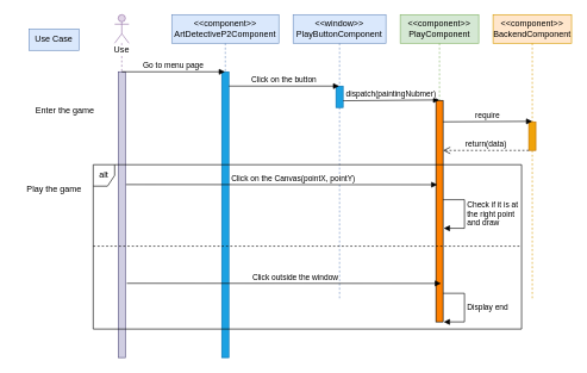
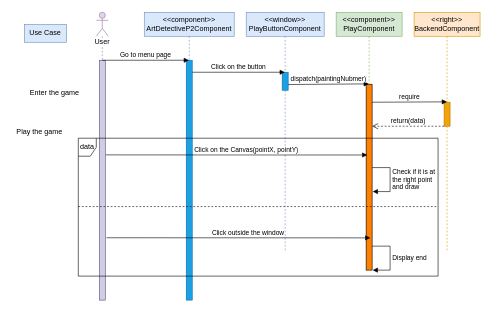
  <mxCell id="0" />
  <mxCell id="1" parent="0" />
- <mxCell id="2" value="Use" style="shape=umlLifeline;participant=umlActor;perimeter=lifelinePerimeter;whiteSpace=wrap;html=1;container=1;collapsible=0;recursiveResize=0;verticalAlign=top;spacingTop=36;labelBackgroundColor=#ffffff;outlineConnect=0;strokeColor=#9673a6;fillColor=#e1d5e7;" parent="1" vertex="1"><mxGeometry x="160" y="20" width="20" height="480" as="geometry" /></mxCell>
+ <mxCell id="2" value="User" style="shape=umlLifeline;participant=umlActor;perimeter=lifelinePerimeter;whiteSpace=wrap;html=1;container=1;collapsible=0;recursiveResize=0;verticalAlign=top;spacingTop=36;labelBackgroundColor=#ffffff;outlineConnect=0;strokeColor=#9673a6;fillColor=#e1d5e7;" parent="1" vertex="1"><mxGeometry x="160" y="20" width="20" height="480" as="geometry" /></mxCell>
  <mxCell id="3" value="" style="html=1;points=[];perimeter=orthogonalPerimeter;strokeColor=#56517e;fillColor=#d0cee2;" parent="2" vertex="1"><mxGeometry x="5" y="80" width="10" height="400" as="geometry" /></mxCell>
  <mxCell id="4" value="&amp;lt;&amp;lt;component&amp;gt;&amp;gt;&lt;br&gt;ArtDetectiveP2Component" style="shape=umlLifeline;perimeter=lifelinePerimeter;whiteSpace=wrap;html=1;container=1;collapsible=0;recursiveResize=0;outlineConnect=0;strokeColor=#6c8ebf;fillColor=#dae8fc;" parent="1" vertex="1"><mxGeometry x="240" y="20" width="150" height="480" as="geometry" /></mxCell>
  <mxCell id="5" value="" style="html=1;points=[];perimeter=orthogonalPerimeter;strokeColor=#006EAF;fillColor=#1ba1e2;fontColor=#ffffff;" parent="4" vertex="1"><mxGeometry x="70" y="80" width="10" height="400" as="geometry" /></mxCell>
  <mxCell id="6" value="Go to menu page" style="html=1;verticalAlign=bottom;endArrow=block;" parent="1" target="4" edge="1"><mxGeometry width="80" relative="1" as="geometry"><mxPoint x="170" y="100" as="sourcePoint" /><mxPoint x="250" y="100" as="targetPoint" /></mxGeometry></mxCell>
  <mxCell id="7" value="&amp;lt;&amp;lt;window&amp;gt;&amp;gt;&lt;br&gt;PlayButtonComponent" style="shape=umlLifeline;perimeter=lifelinePerimeter;whiteSpace=wrap;html=1;container=1;collapsible=0;recursiveResize=0;outlineConnect=0;strokeColor=#6c8ebf;fillColor=#dae8fc;" parent="1" vertex="1"><mxGeometry x="410" y="20" width="130" height="400" as="geometry" /></mxCell>
  <mxCell id="8" value="" style="html=1;points=[];perimeter=orthogonalPerimeter;strokeColor=#006EAF;fillColor=#1ba1e2;fontColor=#ffffff;" parent="7" vertex="1"><mxGeometry x="60" y="100" width="10" height="30" as="geometry" /></mxCell>
  <mxCell id="9" value="&amp;lt;&amp;lt;component&amp;gt;&amp;gt;&lt;br&gt;PlayComponent" style="shape=umlLifeline;perimeter=lifelinePerimeter;whiteSpace=wrap;html=1;container=1;collapsible=0;recursiveResize=0;outlineConnect=0;strokeColor=#82b366;fillColor=#d5e8d4;" parent="1" vertex="1"><mxGeometry x="560" y="20" width="110" height="430" as="geometry" /></mxCell>
  <mxCell id="10" value="" style="html=1;points=[];perimeter=orthogonalPerimeter;strokeColor=#000000;fillColor=#FF8000;" parent="9" vertex="1"><mxGeometry x="50" y="120" width="10" height="310" as="geometry" /></mxCell>
  <mxCell id="11" value="Check if it is at &lt;br&gt;the right point&lt;br&gt;and draw" style="edgeStyle=orthogonalEdgeStyle;html=1;align=left;spacingLeft=2;endArrow=block;rounded=0;" edge="1" parent="9"><mxGeometry relative="1" as="geometry"><mxPoint x="60" y="259" as="sourcePoint" /><Array as="points"><mxPoint x="90" y="259" /><mxPoint x="90" y="299" /><mxPoint x="61" y="299" /></Array><mxPoint x="61" y="299" as="targetPoint" /></mxGeometry></mxCell>
  <mxCell id="12" value="Click on the button" style="html=1;verticalAlign=bottom;endArrow=block;" parent="1" edge="1"><mxGeometry width="80" relative="1" as="geometry"><mxPoint x="320" y="120" as="sourcePoint" /><mxPoint x="474.5" y="120" as="targetPoint" /></mxGeometry></mxCell>
  <mxCell id="13" value="dispatch(paintingNubmer)" style="html=1;verticalAlign=bottom;endArrow=block;entryX=0.455;entryY=-0.002;entryDx=0;entryDy=0;entryPerimeter=0;" edge="1" parent="1" target="10"><mxGeometry width="80" relative="1" as="geometry"><mxPoint x="480" y="140.5" as="sourcePoint" /><mxPoint x="610" y="140.5" as="targetPoint" /></mxGeometry></mxCell>
- <mxCell id="14" value="&amp;lt;&amp;lt;component&amp;gt;&amp;gt;&lt;br&gt;BackendComponent" style="shape=umlLifeline;perimeter=lifelinePerimeter;whiteSpace=wrap;html=1;container=1;collapsible=0;recursiveResize=0;outlineConnect=0;strokeColor=#d79b00;fillColor=#ffe6cc;" vertex="1" parent="1"><mxGeometry x="690" y="20" width="110" height="400" as="geometry" /></mxCell>
+ <mxCell id="14" value="&amp;lt;&amp;lt;right&amp;gt;&amp;gt;&lt;br&gt;BackendComponent" style="shape=umlLifeline;perimeter=lifelinePerimeter;whiteSpace=wrap;html=1;container=1;collapsible=0;recursiveResize=0;outlineConnect=0;strokeColor=#d79b00;fillColor=#ffe6cc;" vertex="1" parent="1"><mxGeometry x="690" y="20" width="110" height="400" as="geometry" /></mxCell>
  <mxCell id="15" value="" style="html=1;points=[];perimeter=orthogonalPerimeter;strokeColor=#BD7000;fillColor=#f0a30a;fontColor=#000000;" vertex="1" parent="14"><mxGeometry x="50" y="150" width="10" height="40" as="geometry" /></mxCell>
  <mxCell id="16" value="require" style="html=1;verticalAlign=bottom;endArrow=block;entryX=0.49;entryY=-0.016;entryDx=0;entryDy=0;entryPerimeter=0;" edge="1" parent="1" target="15"><mxGeometry width="80" relative="1" as="geometry"><mxPoint x="620" y="170" as="sourcePoint" /><mxPoint x="740" y="170" as="targetPoint" /></mxGeometry></mxCell>
  <mxCell id="17" value="return(data)&lt;br&gt;" style="html=1;verticalAlign=bottom;endArrow=open;dashed=1;endSize=8;" edge="1" parent="1"><mxGeometry relative="1" as="geometry"><mxPoint x="740" y="210" as="sourcePoint" /><mxPoint x="620" y="210" as="targetPoint" /></mxGeometry></mxCell>
  <mxCell id="18" value="Click on the Canvas(pointX, pointY)" style="html=1;verticalAlign=bottom;endArrow=block;exitX=1.093;exitY=0.654;exitDx=0;exitDy=0;exitPerimeter=0;" edge="1" parent="1"><mxGeometry x="0.074" y="-1" width="80" relative="1" as="geometry"><mxPoint x="175.93" y="257.8" as="sourcePoint" /><mxPoint x="612" y="258" as="targetPoint" /><Array as="points"><mxPoint x="612" y="258" /></Array><mxPoint as="offset" /></mxGeometry></mxCell>
  <mxCell id="19" value="Use Case" style="whiteSpace=wrap;html=1;fillColor=#dae8fc;strokeColor=#6c8ebf;rounded=0;" vertex="1" parent="1"><mxGeometry x="40" y="40" width="70" height="30" as="geometry" /></mxCell>
  <mxCell id="20" value="Enter the game" style="html=1;imageAspect=1;shadow=0;sketch=0;glass=0;rounded=0;strokeColor=none;fillColor=none;" vertex="1" parent="1"><mxGeometry x="35" y="130" width="110" height="50" as="geometry" /></mxCell>
- <mxCell id="21" value="Play the game" style="html=1;imageAspect=1;shadow=0;sketch=0;glass=0;rounded=0;strokeColor=none;fillColor=none;" vertex="1" parent="1"><mxGeometry x="20" y="240" width="110" height="50" as="geometry" /></mxCell>
+ <mxCell id="21" value="Play the game" style="html=1;imageAspect=1;shadow=0;sketch=0;glass=0;rounded=0;strokeColor=none;fillColor=none;" vertex="1" parent="1"><mxGeometry x="10" y="195" width="110" height="50" as="geometry" /></mxCell>
  <mxCell id="22" value="Click outside the window" style="html=1;verticalAlign=bottom;endArrow=block;" edge="1" parent="1"><mxGeometry x="0.074" y="-1" width="80" relative="1" as="geometry"><mxPoint x="177" y="396" as="sourcePoint" /><mxPoint x="617.07" y="396.2" as="targetPoint" /><Array as="points"><mxPoint x="617.07" y="396.2" /></Array><mxPoint as="offset" /></mxGeometry></mxCell>
  <mxCell id="23" value="Display end" style="edgeStyle=orthogonalEdgeStyle;html=1;align=left;spacingLeft=2;endArrow=block;rounded=0;" edge="1" parent="1"><mxGeometry relative="1" as="geometry"><mxPoint x="620" y="410" as="sourcePoint" /><Array as="points"><mxPoint x="650" y="410" /><mxPoint x="650" y="450" /><mxPoint x="621" y="450" /></Array><mxPoint x="621" y="450" as="targetPoint" /></mxGeometry></mxCell>
- <mxCell id="24" value="alt" style="shape=umlFrame;whiteSpace=wrap;html=1;rounded=0;shadow=0;glass=0;sketch=0;fillColor=none;gradientColor=none;width=30;height=30;" vertex="1" parent="1"><mxGeometry x="130" y="230" width="600" height="230" as="geometry" /></mxCell>
+ <mxCell id="24" value="data" style="shape=umlFrame;whiteSpace=wrap;html=1;rounded=0;shadow=0;glass=0;sketch=0;fillColor=none;gradientColor=none;width=30;height=30;" vertex="1" parent="1"><mxGeometry x="130" y="230" width="600" height="230" as="geometry" /></mxCell>
  <mxCell id="25" value="" style="line;strokeWidth=1;fillColor=none;align=left;verticalAlign=middle;spacingTop=-1;spacingLeft=3;spacingRight=3;rotatable=0;labelPosition=right;points=[];portConstraint=eastwest;rounded=0;shadow=0;glass=0;sketch=0;dashed=1;" vertex="1" parent="1"><mxGeometry x="130" y="340" width="600" height="8" as="geometry" /></mxCell>
